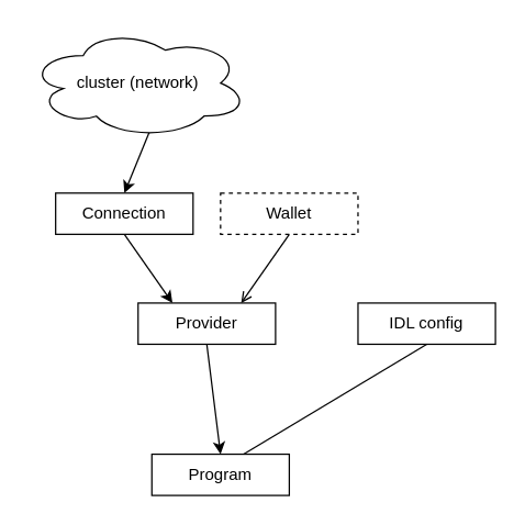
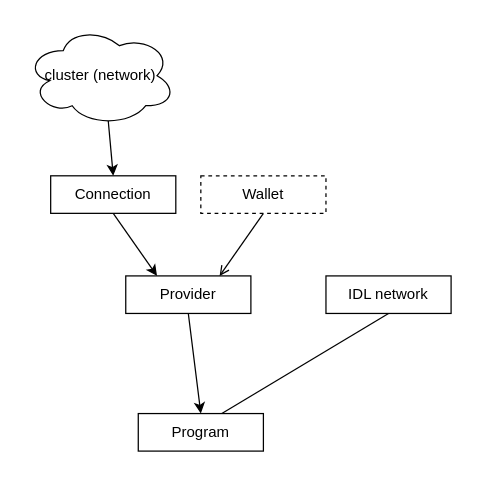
  <mxCell id="0" />
  <mxCell id="1" parent="0" />
  <mxCell id="2" style="edgeStyle=none;html=1;exitX=0.55;exitY=0.95;exitDx=0;exitDy=0;exitPerimeter=0;entryX=0.5;entryY=0;entryDx=0;entryDy=0;" edge="1" parent="1" source="3" target="5"><mxGeometry relative="1" as="geometry" /></mxCell>
- <mxCell id="3" value="cluster (network)" style="ellipse;shape=cloud;whiteSpace=wrap;html=1;" vertex="1" parent="1"><mxGeometry x="20" y="20" width="160" height="80" as="geometry" /></mxCell>
+ <mxCell id="3" value="cluster (network)" style="ellipse;shape=cloud;whiteSpace=wrap;html=1;" vertex="1" parent="1"><mxGeometry x="20" y="20" width="120" height="80" as="geometry" /></mxCell>
  <mxCell id="4" style="edgeStyle=none;html=1;exitX=0.5;exitY=1;exitDx=0;exitDy=0;entryX=0.25;entryY=0;entryDx=0;entryDy=0;" edge="1" parent="1" source="5" target="9"><mxGeometry relative="1" as="geometry" /></mxCell>
  <mxCell id="5" value="Connection" style="rounded=0;whiteSpace=wrap;html=1;" vertex="1" parent="1"><mxGeometry x="40" y="140" width="100" height="30" as="geometry" /></mxCell>
  <mxCell id="6" style="edgeStyle=none;html=1;exitX=0.5;exitY=1;exitDx=0;exitDy=0;entryX=0.75;entryY=0;entryDx=0;entryDy=0;endArrow=open;" edge="1" parent="1" source="7" target="9"><mxGeometry relative="1" as="geometry" /></mxCell>
  <mxCell id="7" value="Wallet" style="rounded=0;whiteSpace=wrap;html=1;dashed=1;" vertex="1" parent="1"><mxGeometry x="160" y="140" width="100" height="30" as="geometry" /></mxCell>
  <mxCell id="8" style="edgeStyle=none;html=1;exitX=0.5;exitY=1;exitDx=0;exitDy=0;entryX=0.5;entryY=0;entryDx=0;entryDy=0;" edge="1" parent="1" source="9" target="12"><mxGeometry relative="1" as="geometry" /></mxCell>
  <mxCell id="9" value="Provider" style="rounded=0;whiteSpace=wrap;html=1;" vertex="1" parent="1"><mxGeometry x="100" y="220" width="100" height="30" as="geometry" /></mxCell>
  <mxCell id="10" style="edgeStyle=none;html=1;exitX=0.5;exitY=1;exitDx=0;exitDy=0;" edge="1" parent="1" source="11"><mxGeometry relative="1" as="geometry"><mxPoint x="160" y="340" as="targetPoint" /></mxGeometry></mxCell>
- <mxCell id="11" value="IDL config" style="rounded=0;whiteSpace=wrap;html=1;" vertex="1" parent="1"><mxGeometry x="260" y="220" width="100" height="30" as="geometry" /></mxCell>
+ <mxCell id="11" value="IDL network" style="rounded=0;whiteSpace=wrap;html=1;" vertex="1" parent="1"><mxGeometry x="260" y="220" width="100" height="30" as="geometry" /></mxCell>
  <mxCell id="12" value="Program" style="rounded=0;whiteSpace=wrap;html=1;" vertex="1" parent="1"><mxGeometry x="110" y="330" width="100" height="30" as="geometry" /></mxCell>
